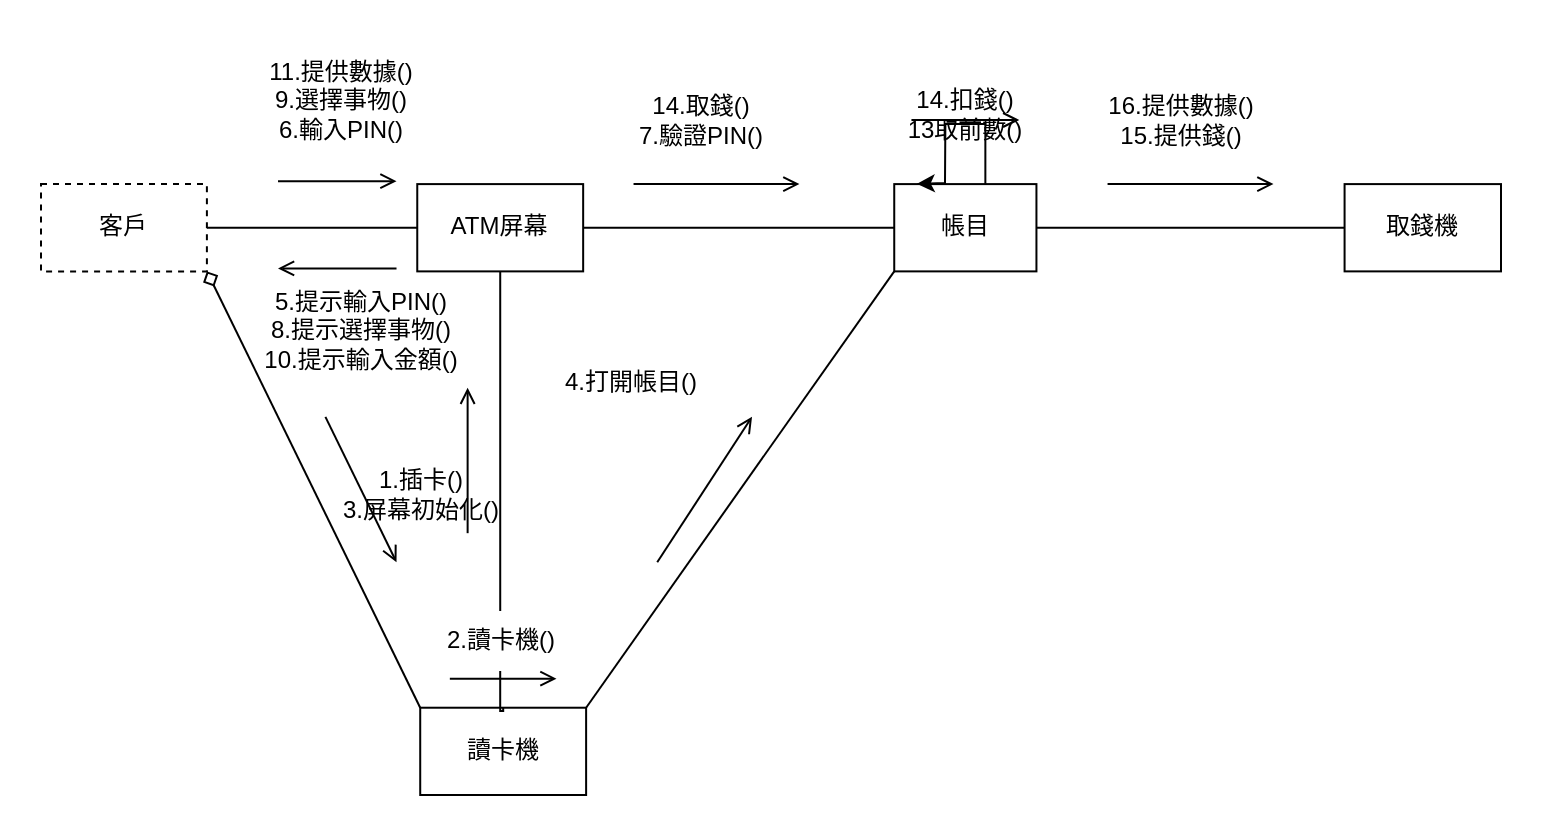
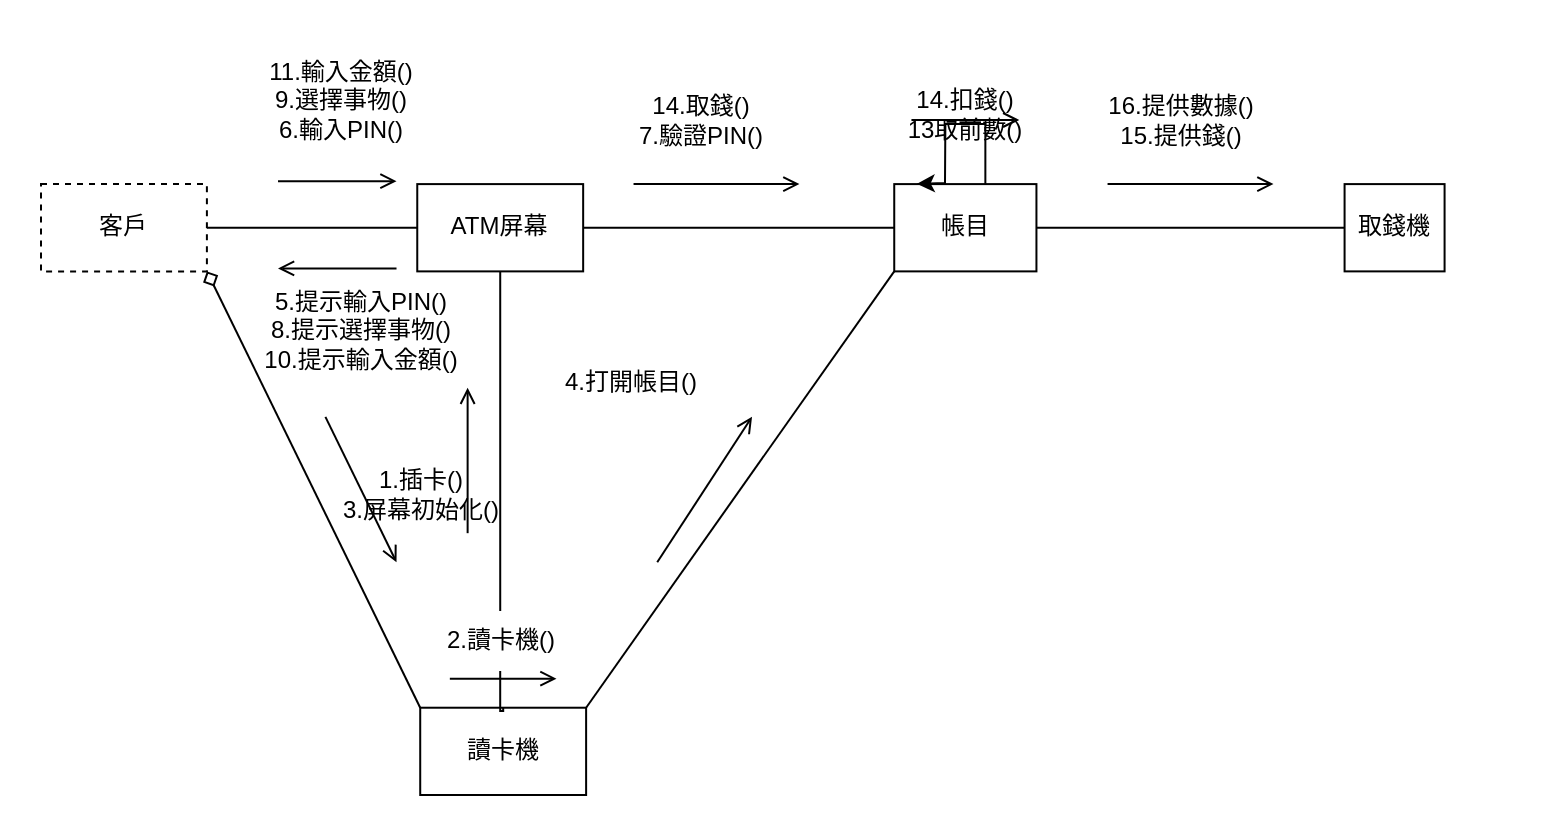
  <mxCell id="0" />
  <mxCell id="1" parent="0" />
  <mxCell id="2" style="edgeStyle=none;rounded=0;orthogonalLoop=1;jettySize=auto;html=1;entryX=0;entryY=0.5;entryDx=0;entryDy=0;endArrow=none;endFill=0;" edge="1" parent="1" source="3" target="5"><mxGeometry relative="1" as="geometry" /></mxCell>
  <mxCell id="3" value="客戶" style="rounded=0;whiteSpace=wrap;html=1;container=0;dashed=1;" vertex="1" parent="1"><mxGeometry x="20" y="91.545" width="82.955" height="43.636" as="geometry" /></mxCell>
  <mxCell id="4" style="edgeStyle=none;rounded=0;orthogonalLoop=1;jettySize=auto;html=1;entryX=0;entryY=0.5;entryDx=0;entryDy=0;endArrow=none;endFill=0;" edge="1" parent="1" source="5" target="10"><mxGeometry relative="1" as="geometry" /></mxCell>
  <mxCell id="5" value="ATM屏幕" style="rounded=0;whiteSpace=wrap;html=1;container=0;" vertex="1" parent="1"><mxGeometry x="208.13" y="91.545" width="82.955" height="43.636" as="geometry" /></mxCell>
  <mxCell id="6" style="edgeStyle=none;rounded=0;orthogonalLoop=1;jettySize=auto;html=1;exitX=0;exitY=0;exitDx=0;exitDy=0;entryX=1;entryY=1;entryDx=0;entryDy=0;endArrow=diamond;endFill=0;" edge="1" parent="1" source="8" target="3"><mxGeometry relative="1" as="geometry" /></mxCell>
  <mxCell id="7" style="edgeStyle=none;rounded=0;orthogonalLoop=1;jettySize=auto;html=1;exitX=1;exitY=0;exitDx=0;exitDy=0;entryX=0;entryY=1;entryDx=0;entryDy=0;endArrow=none;endFill=0;" edge="1" parent="1" source="8" target="10"><mxGeometry relative="1" as="geometry" /></mxCell>
  <mxCell id="8" value="讀卡機" style="rounded=0;whiteSpace=wrap;html=1;container=0;" vertex="1" parent="1"><mxGeometry x="209.61" y="353.364" width="82.955" height="43.636" as="geometry" /></mxCell>
  <mxCell id="9" style="edgeStyle=none;rounded=0;orthogonalLoop=1;jettySize=auto;html=1;entryX=0;entryY=0.5;entryDx=0;entryDy=0;endArrow=none;endFill=0;" edge="1" parent="1" source="10" target="11"><mxGeometry relative="1" as="geometry" /></mxCell>
  <mxCell id="10" value="帳目" style="rounded=0;whiteSpace=wrap;html=1;container=0;" vertex="1" parent="1"><mxGeometry x="446.623" y="91.545" width="71.104" height="43.636" as="geometry" /></mxCell>
- <mxCell id="11" value="取錢機" style="rounded=0;whiteSpace=wrap;html=1;container=0;" vertex="1" parent="1"><mxGeometry x="671.786" y="91.545" width="78.214" height="43.636" as="geometry" /></mxCell>
+ <mxCell id="11" value="取錢機" style="rounded=0;whiteSpace=wrap;html=1;container=0;" vertex="1" parent="1"><mxGeometry x="671.786" y="91.545" width="50" height="43.636" as="geometry" /></mxCell>
  <mxCell id="12" value="" style="endArrow=open;html=1;rounded=0;endFill=0;" edge="1" parent="1"><mxGeometry width="50" height="50" relative="1" as="geometry"><mxPoint x="162.208" y="207.909" as="sourcePoint" /><mxPoint x="197.76" y="280.636" as="targetPoint" /></mxGeometry></mxCell>
  <mxCell id="13" value="" style="endArrow=open;html=1;rounded=0;endFill=0;" edge="1" parent="1"><mxGeometry width="50" height="50" relative="1" as="geometry"><mxPoint x="138.506" y="90.091" as="sourcePoint" /><mxPoint x="197.76" y="90.091" as="targetPoint" /></mxGeometry></mxCell>
  <mxCell id="14" value="" style="endArrow=open;html=1;rounded=0;endFill=0;" edge="1" parent="1"><mxGeometry width="50" height="50" relative="1" as="geometry"><mxPoint x="197.76" y="133.727" as="sourcePoint" /><mxPoint x="138.506" y="133.727" as="targetPoint" /></mxGeometry></mxCell>
  <mxCell id="15" style="edgeStyle=orthogonalEdgeStyle;rounded=0;orthogonalLoop=1;jettySize=auto;html=1;entryX=0.5;entryY=0;entryDx=0;entryDy=0;endArrow=none;endFill=0;" edge="1" parent="1" source="26" target="8"><mxGeometry relative="1" as="geometry" /></mxCell>
  <mxCell id="16" value="" style="endArrow=open;html=1;rounded=0;endFill=0;" edge="1" parent="1"><mxGeometry width="50" height="50" relative="1" as="geometry"><mxPoint x="233.312" y="266.091" as="sourcePoint" /><mxPoint x="233.312" y="193.364" as="targetPoint" /><Array as="points"><mxPoint x="233.312" y="222.455" /></Array></mxGeometry></mxCell>
  <mxCell id="17" value="" style="endArrow=open;html=1;rounded=0;endFill=0;" edge="1" parent="1"><mxGeometry width="50" height="50" relative="1" as="geometry"><mxPoint x="328.117" y="280.636" as="sourcePoint" /><mxPoint x="375.519" y="207.909" as="targetPoint" /><Array as="points" /></mxGeometry></mxCell>
  <mxCell id="18" value="" style="endArrow=open;html=1;rounded=0;endFill=0;" edge="1" parent="1"><mxGeometry width="50" height="50" relative="1" as="geometry"><mxPoint x="316.266" y="91.545" as="sourcePoint" /><mxPoint x="399.221" y="91.545" as="targetPoint" /><Array as="points" /></mxGeometry></mxCell>
  <mxCell id="19" value="" style="endArrow=open;html=1;rounded=0;endFill=0;" edge="1" parent="1"><mxGeometry width="50" height="50" relative="1" as="geometry"><mxPoint x="553.279" y="91.545" as="sourcePoint" /><mxPoint x="636.234" y="91.545" as="targetPoint" /><Array as="points" /></mxGeometry></mxCell>
  <mxCell id="20" value="" style="endArrow=open;html=1;rounded=0;endFill=0;" edge="1" parent="1"><mxGeometry width="50" height="50" relative="1" as="geometry"><mxPoint x="455.221" y="59.5" as="sourcePoint" /><mxPoint x="509.142" y="59.5" as="targetPoint" /><Array as="points" /></mxGeometry></mxCell>
  <mxCell id="21" value="" style="endArrow=open;html=1;rounded=0;endFill=0;" edge="1" parent="1"><mxGeometry width="50" height="50" relative="1" as="geometry"><mxPoint x="224.424" y="338.818" as="sourcePoint" /><mxPoint x="277.752" y="338.818" as="targetPoint" /><Array as="points" /></mxGeometry></mxCell>
  <mxCell id="22" value="4.打開帳目()" style="text;html=1;align=center;verticalAlign=middle;resizable=0;points=[];autosize=1;strokeColor=none;fillColor=none;container=0;" vertex="1" parent="1"><mxGeometry x="270.003" y="175.909" width="90" height="30" as="geometry" /></mxCell>
  <mxCell id="23" value="14.取錢()&lt;div&gt;7.驗證PIN()&lt;/div&gt;" style="text;html=1;align=center;verticalAlign=middle;resizable=0;points=[];autosize=1;strokeColor=none;fillColor=none;" vertex="1" parent="1"><mxGeometry x="305" y="40" width="90" height="40" as="geometry" /></mxCell>
- <mxCell id="24" value="11.提供數據()&lt;div&gt;9.選擇事物()&lt;/div&gt;&lt;div&gt;6.輸入PIN()&lt;/div&gt;" style="text;html=1;align=center;verticalAlign=middle;resizable=0;points=[];autosize=1;strokeColor=none;fillColor=none;" vertex="1" parent="1"><mxGeometry x="120" y="20" width="100" height="60" as="geometry" /></mxCell>
+ <mxCell id="24" value="11.輸入金額()&lt;div&gt;9.選擇事物()&lt;/div&gt;&lt;div&gt;6.輸入PIN()&lt;/div&gt;" style="text;html=1;align=center;verticalAlign=middle;resizable=0;points=[];autosize=1;strokeColor=none;fillColor=none;" vertex="1" parent="1"><mxGeometry x="120" y="20" width="100" height="60" as="geometry" /></mxCell>
  <mxCell id="25" value="" style="edgeStyle=orthogonalEdgeStyle;rounded=0;orthogonalLoop=1;jettySize=auto;html=1;entryX=0.5;entryY=0;entryDx=0;entryDy=0;endArrow=none;endFill=0;" edge="1" parent="1" source="5" target="26"><mxGeometry relative="1" as="geometry"><mxPoint x="251" y="135" as="sourcePoint" /><mxPoint x="251" y="353" as="targetPoint" /></mxGeometry></mxCell>
  <mxCell id="26" value="2.讀卡機()" style="text;html=1;align=center;verticalAlign=middle;resizable=0;points=[];autosize=1;strokeColor=none;fillColor=none;" vertex="1" parent="1"><mxGeometry x="209.61" y="305" width="80" height="30" as="geometry" /></mxCell>
  <mxCell id="27" value="14.扣錢()&lt;div&gt;13取前數()&lt;/div&gt;" style="text;html=1;align=center;verticalAlign=middle;resizable=0;points=[];autosize=1;strokeColor=none;fillColor=none;" vertex="1" parent="1"><mxGeometry x="442.18" y="37" width="80" height="40" as="geometry" /></mxCell>
  <mxCell id="28" value="16.提供數據()&lt;div&gt;15.提供錢()&lt;/div&gt;" style="text;html=1;align=center;verticalAlign=middle;resizable=0;points=[];autosize=1;strokeColor=none;fillColor=none;" vertex="1" parent="1"><mxGeometry x="540" y="40" width="100" height="40" as="geometry" /></mxCell>
  <mxCell id="29" value="1.插卡()&lt;div&gt;3.屏幕初始化()&lt;/div&gt;" style="text;html=1;align=center;verticalAlign=middle;resizable=0;points=[];autosize=1;strokeColor=none;fillColor=none;" vertex="1" parent="1"><mxGeometry x="160" y="227" width="100" height="40" as="geometry" /></mxCell>
  <mxCell id="30" value="5.提示輸入PIN()&lt;div&gt;8.提示選擇事物()&lt;/div&gt;&lt;div&gt;10.提示輸入金額()&lt;/div&gt;" style="text;html=1;align=center;verticalAlign=middle;resizable=0;points=[];autosize=1;strokeColor=none;fillColor=none;" vertex="1" parent="1"><mxGeometry x="120" y="135.18" width="120" height="60" as="geometry" /></mxCell>
  <mxCell id="31" value="" style="endArrow=classic;html=1;rounded=0;entryX=0.158;entryY=-0.003;entryDx=0;entryDy=0;entryPerimeter=0;" edge="1" parent="1" target="10"><mxGeometry width="50" height="50" relative="1" as="geometry"><mxPoint x="492.18" y="91.55" as="sourcePoint" /><mxPoint x="472.18" y="91.55" as="targetPoint" /><Array as="points"><mxPoint x="492.18" y="61.55" /><mxPoint x="480.18" y="61.55" /><mxPoint x="472.18" y="61.55" /><mxPoint x="472" y="91" /></Array></mxGeometry></mxCell>
